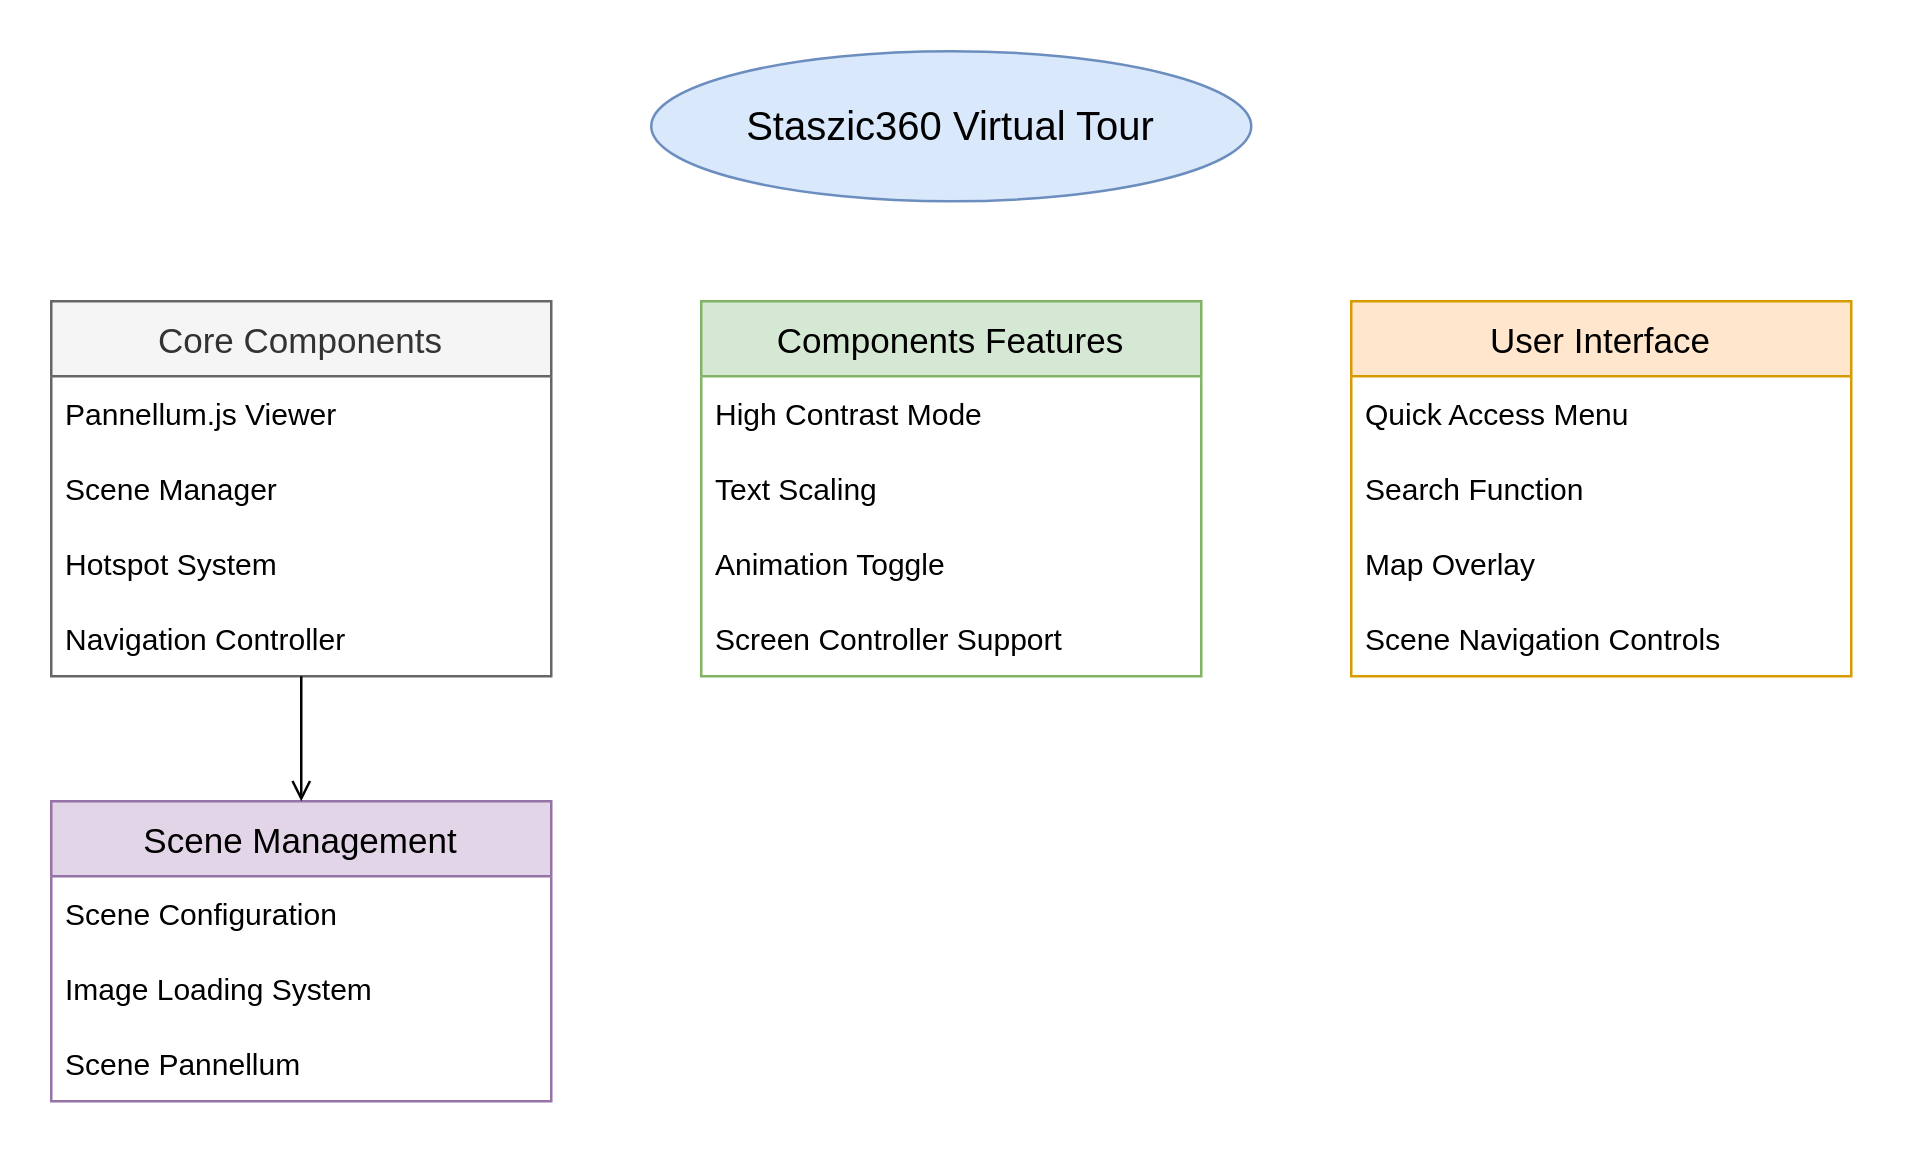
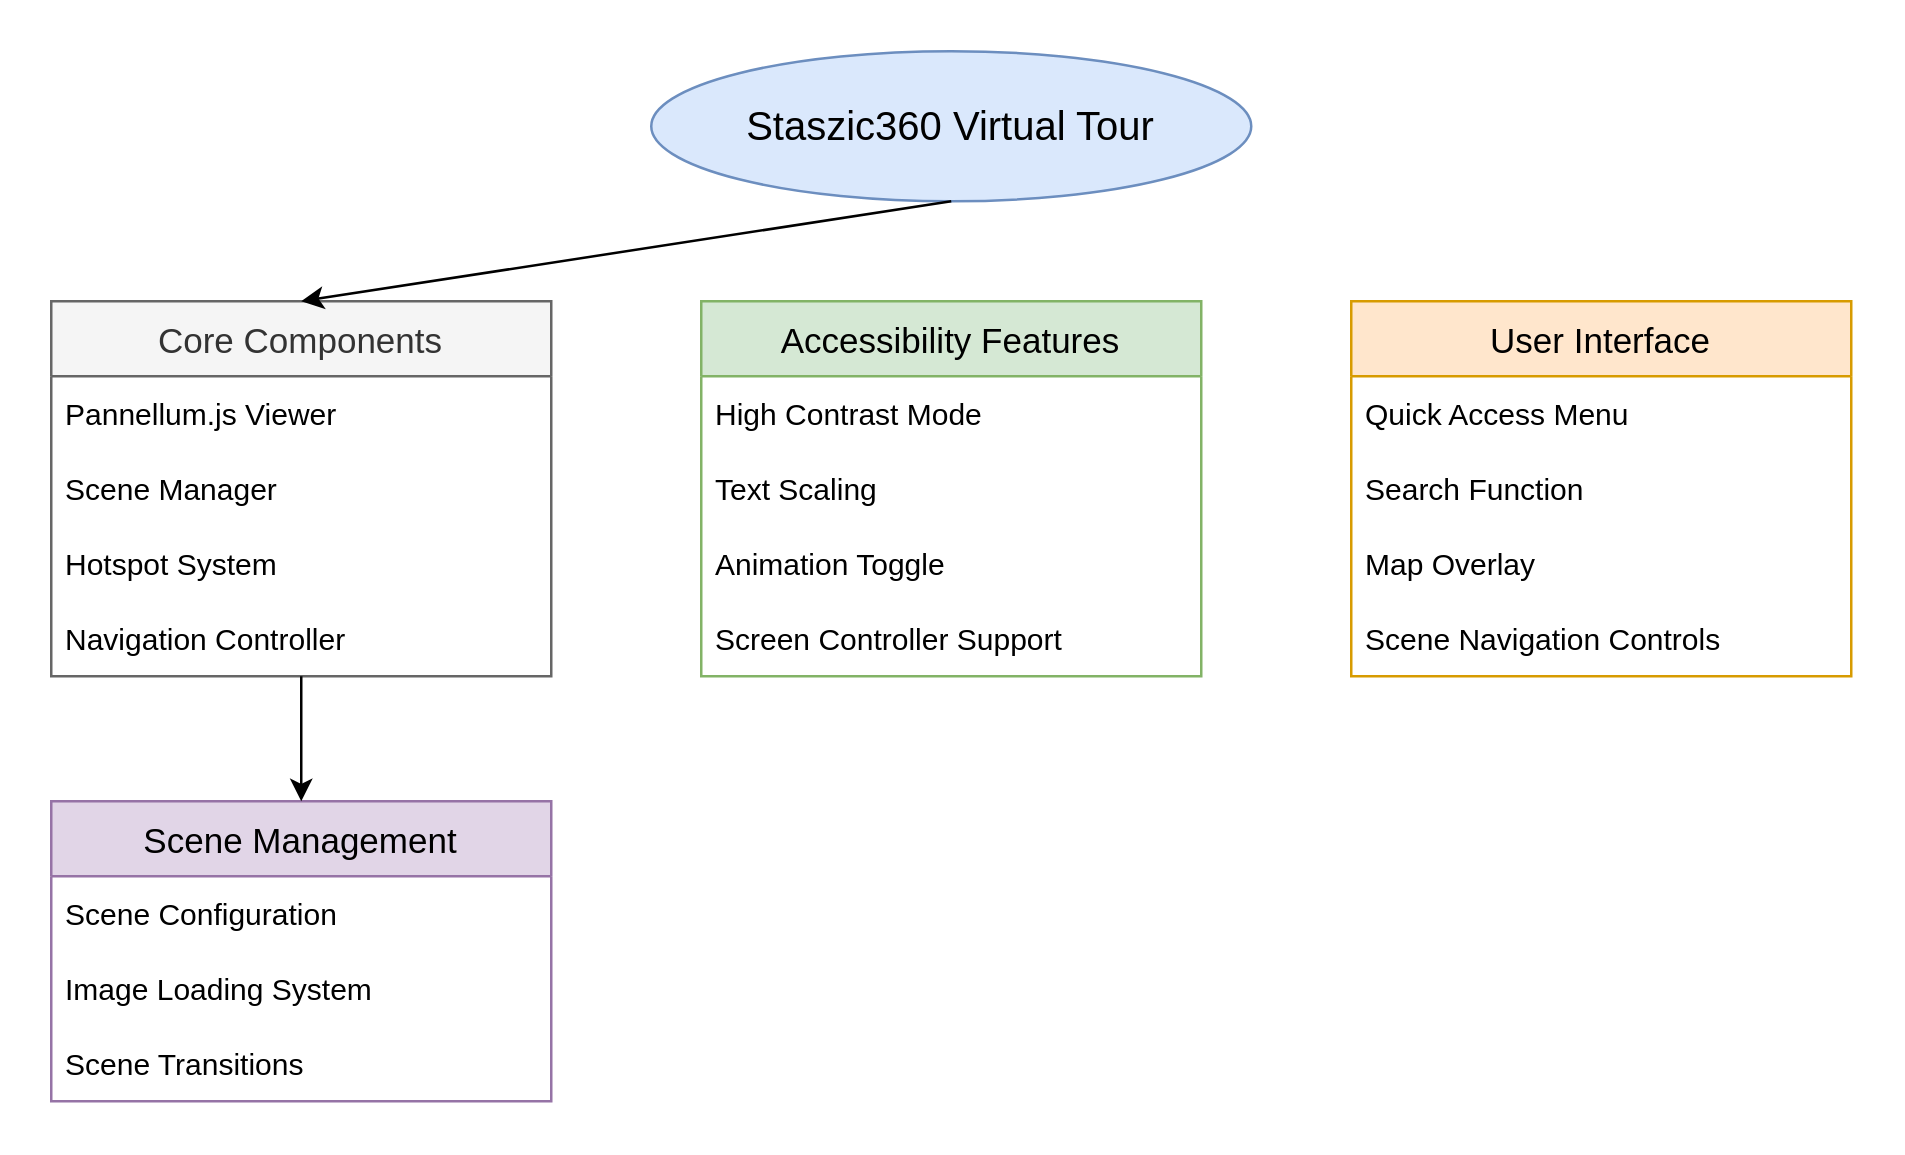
  <mxCell id="0" />
  <mxCell id="1" parent="0" />
  <mxCell id="2" value="Staszic360 Virtual Tour" style="ellipse;whiteSpace=wrap;html=1;fontSize=16;fillColor=#dae8fc;strokeColor=#6c8ebf;" vertex="1" parent="1"><mxGeometry x="260" y="20" width="240" height="60" as="geometry" /></mxCell>
  <mxCell id="3" value="Core Components" style="swimlane;fontStyle=0;childLayout=stackLayout;horizontal=1;startSize=30;fillColor=#f5f5f5;horizontalStack=0;resizeParent=1;resizeParentMax=0;resizeLast=0;collapsible=1;marginBottom=0;fontSize=14;strokeColor=#666666;fontColor=#333333;" vertex="1" parent="1"><mxGeometry x="20" y="120" width="200" height="150" as="geometry" /></mxCell>
  <mxCell id="4" value="Pannellum.js Viewer" style="text;strokeColor=none;fillColor=none;align=left;verticalAlign=middle;spacingLeft=4;spacingRight=4;overflow=hidden;points=[[0,0.5],[1,0.5]];portConstraint=eastwest;rotatable=0;" vertex="1" parent="3"><mxGeometry y="30" width="200" height="30" as="geometry" /></mxCell>
  <mxCell id="5" value="Scene Manager" style="text;strokeColor=none;fillColor=none;align=left;verticalAlign=middle;spacingLeft=4;spacingRight=4;overflow=hidden;points=[[0,0.5],[1,0.5]];portConstraint=eastwest;rotatable=0;" vertex="1" parent="3"><mxGeometry y="60" width="200" height="30" as="geometry" /></mxCell>
  <mxCell id="6" value="Hotspot System" style="text;strokeColor=none;fillColor=none;align=left;verticalAlign=middle;spacingLeft=4;spacingRight=4;overflow=hidden;points=[[0,0.5],[1,0.5]];portConstraint=eastwest;rotatable=0;" vertex="1" parent="3"><mxGeometry y="90" width="200" height="30" as="geometry" /></mxCell>
  <mxCell id="7" value="Navigation Controller" style="text;strokeColor=none;fillColor=none;align=left;verticalAlign=middle;spacingLeft=4;spacingRight=4;overflow=hidden;points=[[0,0.5],[1,0.5]];portConstraint=eastwest;rotatable=0;" vertex="1" parent="3"><mxGeometry y="120" width="200" height="30" as="geometry" /></mxCell>
- <mxCell id="8" value="Components Features" style="swimlane;fontStyle=0;childLayout=stackLayout;horizontal=1;startSize=30;fillColor=#d5e8d4;horizontalStack=0;resizeParent=1;resizeParentMax=0;resizeLast=0;collapsible=1;marginBottom=0;fontSize=14;strokeColor=#82b366;" vertex="1" parent="1"><mxGeometry x="280" y="120" width="200" height="150" as="geometry" /></mxCell>
+ <mxCell id="8" value="Accessibility Features" style="swimlane;fontStyle=0;childLayout=stackLayout;horizontal=1;startSize=30;fillColor=#d5e8d4;horizontalStack=0;resizeParent=1;resizeParentMax=0;resizeLast=0;collapsible=1;marginBottom=0;fontSize=14;strokeColor=#82b366;" vertex="1" parent="1"><mxGeometry x="280" y="120" width="200" height="150" as="geometry" /></mxCell>
  <mxCell id="9" value="High Contrast Mode" style="text;strokeColor=none;fillColor=none;align=left;verticalAlign=middle;spacingLeft=4;spacingRight=4;overflow=hidden;points=[[0,0.5],[1,0.5]];portConstraint=eastwest;rotatable=0;" vertex="1" parent="8"><mxGeometry y="30" width="200" height="30" as="geometry" /></mxCell>
  <mxCell id="10" value="Text Scaling" style="text;strokeColor=none;fillColor=none;align=left;verticalAlign=middle;spacingLeft=4;spacingRight=4;overflow=hidden;points=[[0,0.5],[1,0.5]];portConstraint=eastwest;rotatable=0;" vertex="1" parent="8"><mxGeometry y="60" width="200" height="30" as="geometry" /></mxCell>
  <mxCell id="11" value="Animation Toggle" style="text;strokeColor=none;fillColor=none;align=left;verticalAlign=middle;spacingLeft=4;spacingRight=4;overflow=hidden;points=[[0,0.5],[1,0.5]];portConstraint=eastwest;rotatable=0;" vertex="1" parent="8"><mxGeometry y="90" width="200" height="30" as="geometry" /></mxCell>
  <mxCell id="12" value="Screen Controller Support" style="text;strokeColor=none;fillColor=none;align=left;verticalAlign=middle;spacingLeft=4;spacingRight=4;overflow=hidden;points=[[0,0.5],[1,0.5]];portConstraint=eastwest;rotatable=0;" vertex="1" parent="8"><mxGeometry y="120" width="200" height="30" as="geometry" /></mxCell>
  <mxCell id="13" value="User Interface" style="swimlane;fontStyle=0;childLayout=stackLayout;horizontal=1;startSize=30;fillColor=#ffe6cc;horizontalStack=0;resizeParent=1;resizeParentMax=0;resizeLast=0;collapsible=1;marginBottom=0;fontSize=14;strokeColor=#d79b00;" vertex="1" parent="1"><mxGeometry x="540" y="120" width="200" height="150" as="geometry" /></mxCell>
  <mxCell id="14" value="Quick Access Menu" style="text;strokeColor=none;fillColor=none;align=left;verticalAlign=middle;spacingLeft=4;spacingRight=4;overflow=hidden;points=[[0,0.5],[1,0.5]];portConstraint=eastwest;rotatable=0;" vertex="1" parent="13"><mxGeometry y="30" width="200" height="30" as="geometry" /></mxCell>
  <mxCell id="15" value="Search Function" style="text;strokeColor=none;fillColor=none;align=left;verticalAlign=middle;spacingLeft=4;spacingRight=4;overflow=hidden;points=[[0,0.5],[1,0.5]];portConstraint=eastwest;rotatable=0;" vertex="1" parent="13"><mxGeometry y="60" width="200" height="30" as="geometry" /></mxCell>
  <mxCell id="16" value="Map Overlay" style="text;strokeColor=none;fillColor=none;align=left;verticalAlign=middle;spacingLeft=4;spacingRight=4;overflow=hidden;points=[[0,0.5],[1,0.5]];portConstraint=eastwest;rotatable=0;" vertex="1" parent="13"><mxGeometry y="90" width="200" height="30" as="geometry" /></mxCell>
  <mxCell id="17" value="Scene Navigation Controls" style="text;strokeColor=none;fillColor=none;align=left;verticalAlign=middle;spacingLeft=4;spacingRight=4;overflow=hidden;points=[[0,0.5],[1,0.5]];portConstraint=eastwest;rotatable=0;" vertex="1" parent="13"><mxGeometry y="120" width="200" height="30" as="geometry" /></mxCell>
+ <mxCell id="18" value="" style="endArrow=classic;html=1;exitX=0.5;exitY=1;exitDx=0;exitDy=0;entryX=0.5;entryY=0;entryDx=0;entryDy=0;" edge="1" parent="1" source="2" target="3"><mxGeometry width="50" height="50" relative="1" as="geometry" /></mxCell>
  <mxCell id="19" value="Scene Management" style="swimlane;fontStyle=0;childLayout=stackLayout;horizontal=1;startSize=30;fillColor=#e1d5e7;horizontalStack=0;resizeParent=1;resizeParentMax=0;resizeLast=0;collapsible=1;marginBottom=0;fontSize=14;strokeColor=#9673a6;" vertex="1" parent="1"><mxGeometry x="20" y="320" width="200" height="120" as="geometry" /></mxCell>
  <mxCell id="20" value="Scene Configuration" style="text;strokeColor=none;fillColor=none;align=left;verticalAlign=middle;spacingLeft=4;spacingRight=4;overflow=hidden;points=[[0,0.5],[1,0.5]];portConstraint=eastwest;rotatable=0;" vertex="1" parent="19"><mxGeometry y="30" width="200" height="30" as="geometry" /></mxCell>
  <mxCell id="21" value="Image Loading System" style="text;strokeColor=none;fillColor=none;align=left;verticalAlign=middle;spacingLeft=4;spacingRight=4;overflow=hidden;points=[[0,0.5],[1,0.5]];portConstraint=eastwest;rotatable=0;" vertex="1" parent="19"><mxGeometry y="60" width="200" height="30" as="geometry" /></mxCell>
- <mxCell id="22" value="Scene Pannellum" style="text;strokeColor=none;fillColor=none;align=left;verticalAlign=middle;spacingLeft=4;spacingRight=4;overflow=hidden;points=[[0,0.5],[1,0.5]];portConstraint=eastwest;rotatable=0;" vertex="1" parent="19"><mxGeometry y="90" width="200" height="30" as="geometry" /></mxCell>
- <mxCell id="23" value="" style="endArrow=open;html=1;exitX=0.5;exitY=1;exitDx=0;exitDy=0;entryX=0.5;entryY=0;entryDx=0;entryDy=0;" edge="1" parent="1" source="3" target="19"><mxGeometry width="50" height="50" relative="1" as="geometry" /></mxCell>
+ <mxCell id="22" value="Scene Transitions" style="text;strokeColor=none;fillColor=none;align=left;verticalAlign=middle;spacingLeft=4;spacingRight=4;overflow=hidden;points=[[0,0.5],[1,0.5]];portConstraint=eastwest;rotatable=0;" vertex="1" parent="19"><mxGeometry y="90" width="200" height="30" as="geometry" /></mxCell>
+ <mxCell id="23" value="" style="endArrow=classic;html=1;exitX=0.5;exitY=1;exitDx=0;exitDy=0;entryX=0.5;entryY=0;entryDx=0;entryDy=0;" edge="1" parent="1" source="3" target="19"><mxGeometry width="50" height="50" relative="1" as="geometry" /></mxCell>
